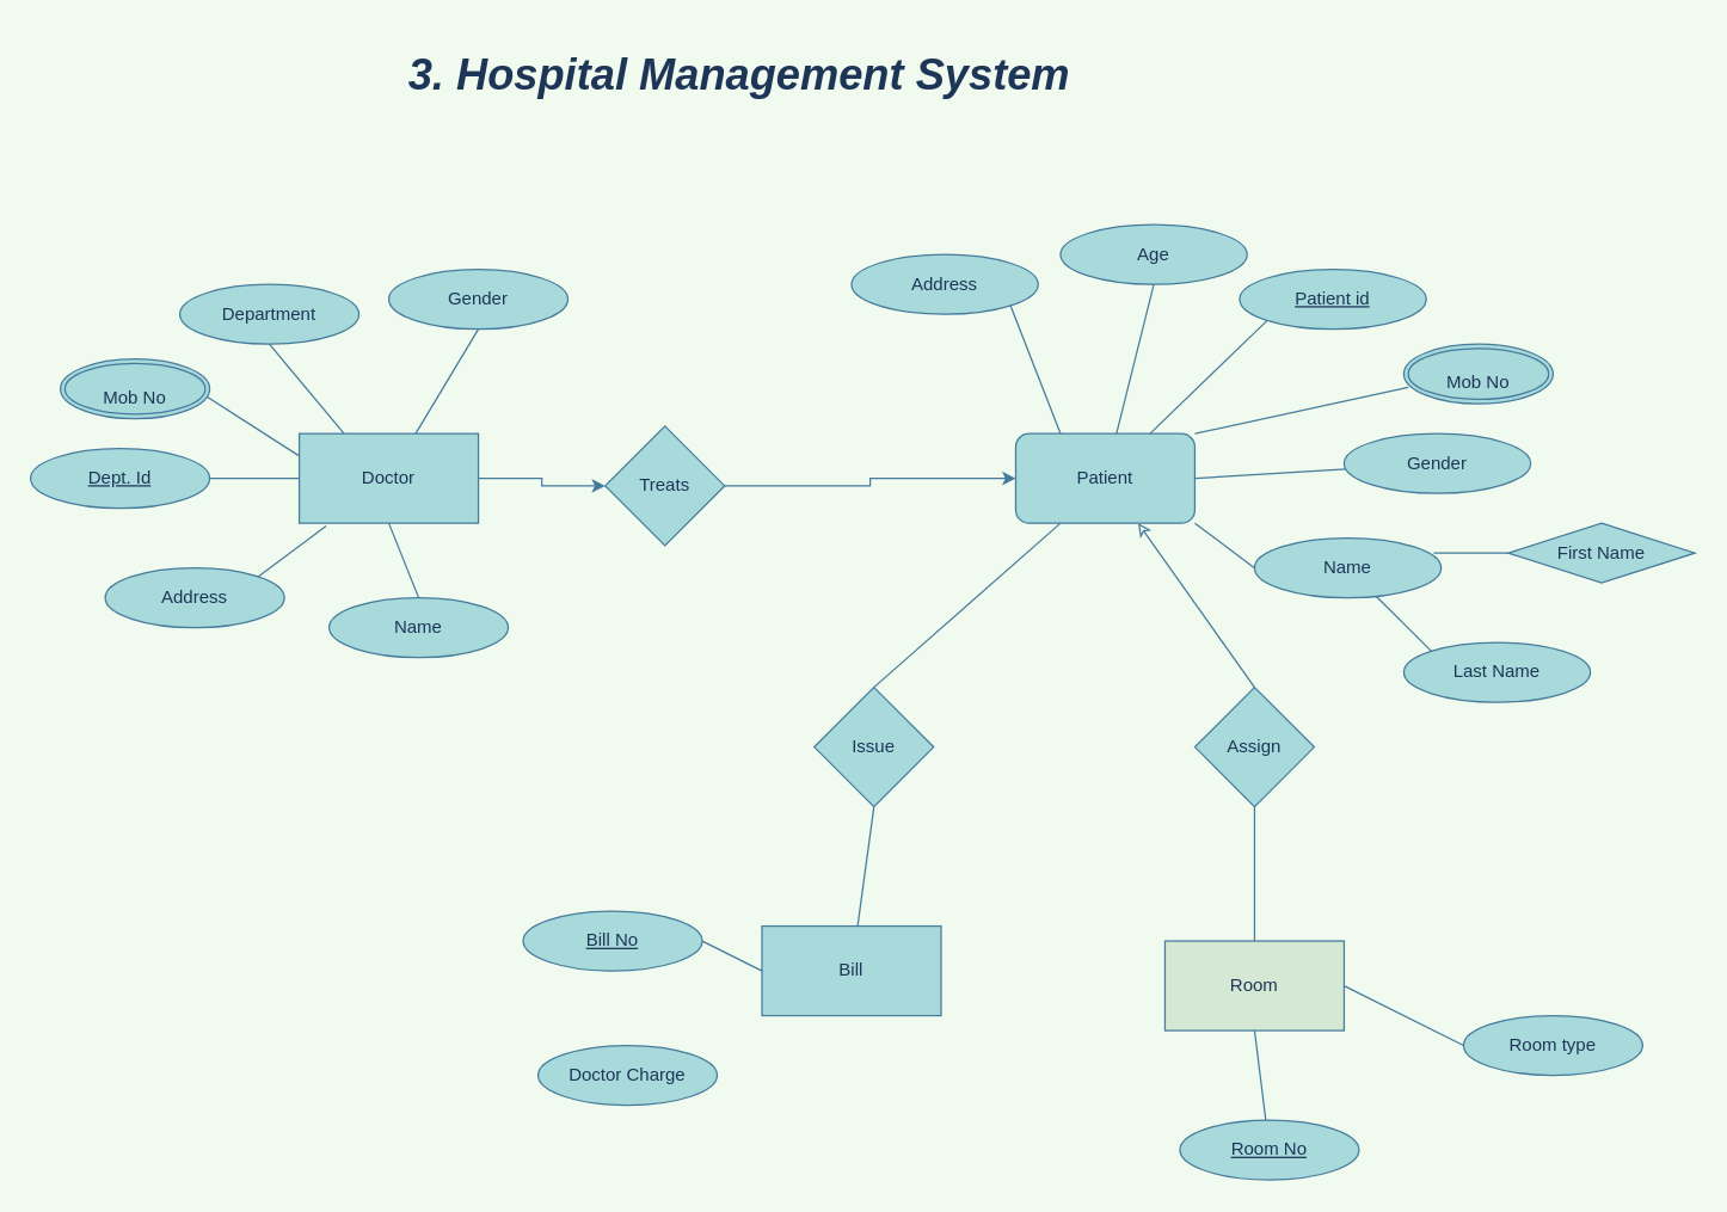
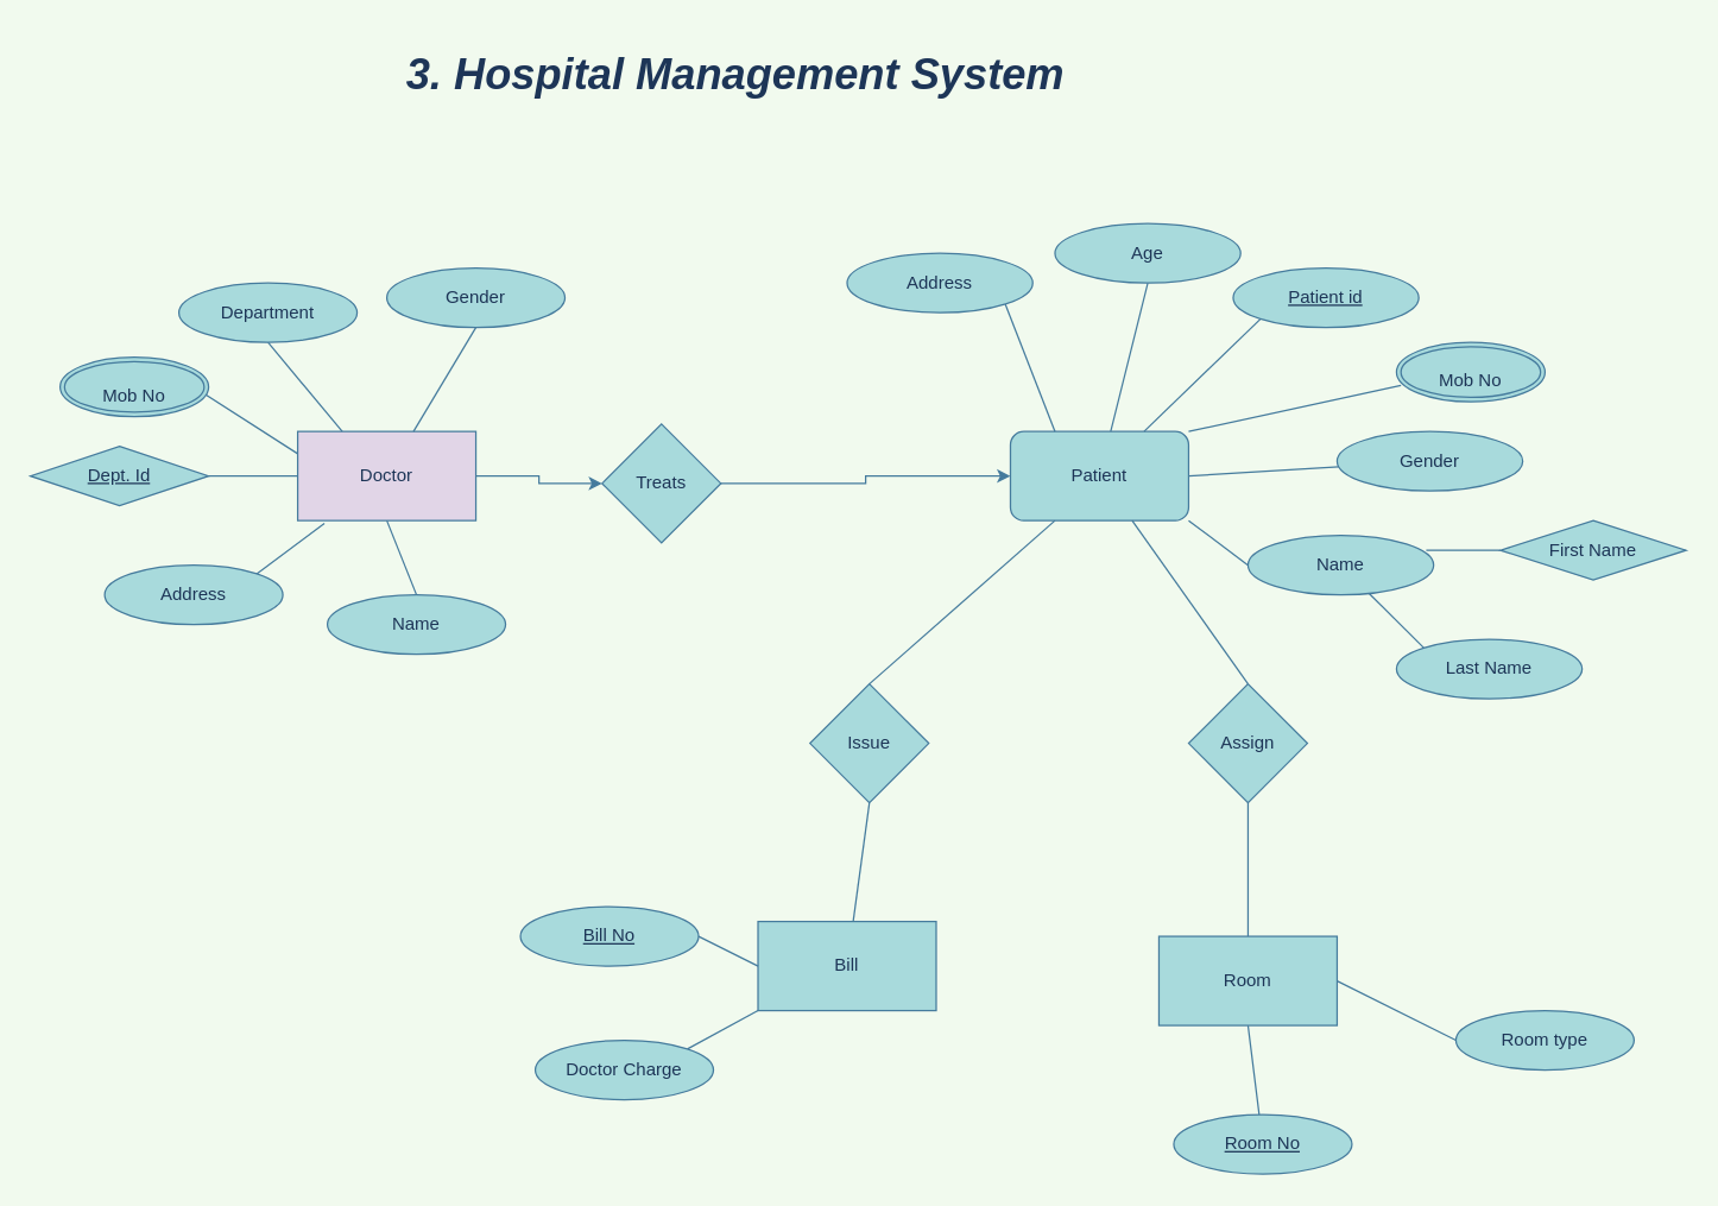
  <mxCell id="0" />
  <mxCell id="1" parent="0" />
  <mxCell id="2" style="edgeStyle=orthogonalEdgeStyle;rounded=0;orthogonalLoop=1;jettySize=auto;html=1;exitX=1;exitY=0.5;exitDx=0;exitDy=0;entryX=0;entryY=0.5;entryDx=0;entryDy=0;labelBackgroundColor=#F1FAEE;strokeColor=#457B9D;fontColor=#1D3557;" edge="1" parent="1" source="5" target="7"><mxGeometry relative="1" as="geometry" /></mxCell>
  <mxCell id="3" style="rounded=0;orthogonalLoop=1;jettySize=auto;html=1;exitX=0.25;exitY=0;exitDx=0;exitDy=0;endArrow=none;endFill=0;entryX=0.5;entryY=1;entryDx=0;entryDy=0;labelBackgroundColor=#F1FAEE;strokeColor=#457B9D;fontColor=#1D3557;" edge="1" parent="1" source="5" target="10"><mxGeometry relative="1" as="geometry"><mxPoint x="180" y="240" as="targetPoint" /></mxGeometry></mxCell>
  <mxCell id="4" style="edgeStyle=none;rounded=1;sketch=0;orthogonalLoop=1;jettySize=auto;html=1;exitX=0;exitY=0.25;exitDx=0;exitDy=0;endArrow=none;endFill=0;strokeColor=#457B9D;fillColor=#A8DADC;fontSize=29;fontColor=#1D3557;" edge="1" parent="1" source="5"><mxGeometry relative="1" as="geometry"><mxPoint x="130" y="260" as="targetPoint" /></mxGeometry></mxCell>
- <mxCell id="5" value="Doctor" style="rounded=0;whiteSpace=wrap;html=1;fillColor=#A8DADC;strokeColor=#457B9D;fontColor=#1D3557;" vertex="1" parent="1"><mxGeometry x="200" y="290" width="120" height="60" as="geometry" /></mxCell>
+ <mxCell id="5" value="Doctor" style="rounded=0;whiteSpace=wrap;html=1;fillColor=#e1d5e7;strokeColor=#457B9D;fontColor=#1D3557;" vertex="1" parent="1"><mxGeometry x="200" y="290" width="120" height="60" as="geometry" /></mxCell>
  <mxCell id="6" style="edgeStyle=orthogonalEdgeStyle;rounded=0;orthogonalLoop=1;jettySize=auto;html=1;exitX=1;exitY=0.5;exitDx=0;exitDy=0;labelBackgroundColor=#F1FAEE;strokeColor=#457B9D;fontColor=#1D3557;" edge="1" parent="1" source="7" target="9"><mxGeometry relative="1" as="geometry" /></mxCell>
  <mxCell id="7" value="Treats" style="rhombus;whiteSpace=wrap;html=1;fillColor=#A8DADC;strokeColor=#457B9D;fontColor=#1D3557;" vertex="1" parent="1"><mxGeometry x="405" y="285" width="80" height="80" as="geometry" /></mxCell>
  <mxCell id="8" style="rounded=1;sketch=0;orthogonalLoop=1;jettySize=auto;html=1;exitX=1;exitY=0;exitDx=0;exitDy=0;strokeColor=#457B9D;fillColor=#A8DADC;fontSize=29;fontColor=#1D3557;entryX=0.03;entryY=0.725;entryDx=0;entryDy=0;entryPerimeter=0;endArrow=none;endFill=0;" edge="1" parent="1" source="9" target="50"><mxGeometry relative="1" as="geometry"><mxPoint x="850" y="270" as="targetPoint" /></mxGeometry></mxCell>
  <mxCell id="9" value="Patient" style="whiteSpace=wrap;html=1;fillColor=#A8DADC;strokeColor=#457B9D;fontColor=#1D3557;rounded=1;" vertex="1" parent="1"><mxGeometry x="680" y="290" width="120" height="60" as="geometry" /></mxCell>
  <mxCell id="10" value="Department" style="ellipse;whiteSpace=wrap;html=1;fillColor=#A8DADC;strokeColor=#457B9D;fontColor=#1D3557;" vertex="1" parent="1"><mxGeometry x="120" y="190" width="120" height="40" as="geometry" /></mxCell>
  <mxCell id="11" style="edgeStyle=none;rounded=0;orthogonalLoop=1;jettySize=auto;html=1;exitX=1;exitY=0.5;exitDx=0;exitDy=0;entryX=0;entryY=0.5;entryDx=0;entryDy=0;endArrow=none;endFill=0;labelBackgroundColor=#F1FAEE;strokeColor=#457B9D;fontColor=#1D3557;" edge="1" parent="1" source="12" target="5"><mxGeometry relative="1" as="geometry" /></mxCell>
- <mxCell id="12" value="&lt;u&gt;Dept. Id&lt;/u&gt;" style="ellipse;whiteSpace=wrap;html=1;fillColor=#A8DADC;strokeColor=#457B9D;fontColor=#1D3557;" vertex="1" parent="1"><mxGeometry x="20" y="300" width="120" height="40" as="geometry" /></mxCell>
+ <mxCell id="12" value="&lt;u&gt;Dept. Id&lt;/u&gt;" style="rhombus;whiteSpace=wrap;html=1;fillColor=#A8DADC;strokeColor=#457B9D;fontColor=#1D3557;" vertex="1" parent="1"><mxGeometry x="20" y="300" width="120" height="40" as="geometry" /></mxCell>
  <mxCell id="13" style="edgeStyle=none;rounded=0;orthogonalLoop=1;jettySize=auto;html=1;exitX=0.5;exitY=1;exitDx=0;exitDy=0;endArrow=none;endFill=0;labelBackgroundColor=#F1FAEE;strokeColor=#457B9D;fontColor=#1D3557;" edge="1" parent="1" source="14" target="5"><mxGeometry relative="1" as="geometry" /></mxCell>
  <mxCell id="14" value="Gender" style="ellipse;whiteSpace=wrap;html=1;fillColor=#A8DADC;strokeColor=#457B9D;fontColor=#1D3557;" vertex="1" parent="1"><mxGeometry x="260" y="180" width="120" height="40" as="geometry" /></mxCell>
  <mxCell id="15" style="edgeStyle=none;rounded=0;orthogonalLoop=1;jettySize=auto;html=1;exitX=1;exitY=0;exitDx=0;exitDy=0;entryX=0.15;entryY=1.033;entryDx=0;entryDy=0;entryPerimeter=0;endArrow=none;endFill=0;labelBackgroundColor=#F1FAEE;strokeColor=#457B9D;fontColor=#1D3557;" edge="1" parent="1" source="16" target="5"><mxGeometry relative="1" as="geometry" /></mxCell>
  <mxCell id="16" value="Address" style="ellipse;whiteSpace=wrap;html=1;fillColor=#A8DADC;strokeColor=#457B9D;fontColor=#1D3557;" vertex="1" parent="1"><mxGeometry x="70" y="380" width="120" height="40" as="geometry" /></mxCell>
  <mxCell id="17" style="edgeStyle=none;rounded=0;orthogonalLoop=1;jettySize=auto;html=1;exitX=0.5;exitY=0;exitDx=0;exitDy=0;entryX=0.5;entryY=1;entryDx=0;entryDy=0;endArrow=none;endFill=0;labelBackgroundColor=#F1FAEE;strokeColor=#457B9D;fontColor=#1D3557;" edge="1" parent="1" source="18" target="5"><mxGeometry relative="1" as="geometry" /></mxCell>
  <mxCell id="18" value="Name" style="ellipse;whiteSpace=wrap;html=1;fillColor=#A8DADC;strokeColor=#457B9D;fontColor=#1D3557;" vertex="1" parent="1"><mxGeometry x="220" y="400" width="120" height="40" as="geometry" /></mxCell>
  <mxCell id="19" style="edgeStyle=none;rounded=0;orthogonalLoop=1;jettySize=auto;html=1;exitX=1;exitY=1;exitDx=0;exitDy=0;entryX=0.25;entryY=0;entryDx=0;entryDy=0;endArrow=none;endFill=0;labelBackgroundColor=#F1FAEE;strokeColor=#457B9D;fontColor=#1D3557;" edge="1" parent="1" source="20" target="9"><mxGeometry relative="1" as="geometry" /></mxCell>
  <mxCell id="20" value="Address" style="ellipse;whiteSpace=wrap;html=1;fillColor=#A8DADC;strokeColor=#457B9D;fontColor=#1D3557;" vertex="1" parent="1"><mxGeometry x="570" y="170" width="125" height="40" as="geometry" /></mxCell>
  <mxCell id="21" style="edgeStyle=none;rounded=0;orthogonalLoop=1;jettySize=auto;html=1;exitX=0.5;exitY=1;exitDx=0;exitDy=0;endArrow=none;endFill=0;labelBackgroundColor=#F1FAEE;strokeColor=#457B9D;fontColor=#1D3557;" edge="1" parent="1" source="22" target="9"><mxGeometry relative="1" as="geometry" /></mxCell>
  <mxCell id="22" value="Age" style="ellipse;whiteSpace=wrap;html=1;fillColor=#A8DADC;strokeColor=#457B9D;fontColor=#1D3557;" vertex="1" parent="1"><mxGeometry x="710" y="150" width="125" height="40" as="geometry" /></mxCell>
  <mxCell id="23" style="edgeStyle=none;rounded=0;orthogonalLoop=1;jettySize=auto;html=1;exitX=0;exitY=1;exitDx=0;exitDy=0;entryX=0.75;entryY=0;entryDx=0;entryDy=0;endArrow=none;endFill=0;labelBackgroundColor=#F1FAEE;strokeColor=#457B9D;fontColor=#1D3557;" edge="1" parent="1" source="24" target="9"><mxGeometry relative="1" as="geometry" /></mxCell>
  <mxCell id="24" value="&lt;u&gt;Patient id&lt;/u&gt;" style="ellipse;whiteSpace=wrap;html=1;fillColor=#A8DADC;strokeColor=#457B9D;fontColor=#1D3557;" vertex="1" parent="1"><mxGeometry x="830" y="180" width="125" height="40" as="geometry" /></mxCell>
  <mxCell id="25" style="edgeStyle=none;rounded=0;orthogonalLoop=1;jettySize=auto;html=1;entryX=1;entryY=0.5;entryDx=0;entryDy=0;endArrow=none;endFill=0;labelBackgroundColor=#F1FAEE;strokeColor=#457B9D;fontColor=#1D3557;" edge="1" parent="1" source="26" target="9"><mxGeometry relative="1" as="geometry" /></mxCell>
  <mxCell id="26" value="Gender" style="ellipse;whiteSpace=wrap;html=1;fillColor=#A8DADC;strokeColor=#457B9D;fontColor=#1D3557;" vertex="1" parent="1"><mxGeometry x="900" y="290" width="125" height="40" as="geometry" /></mxCell>
  <mxCell id="27" style="edgeStyle=none;rounded=0;orthogonalLoop=1;jettySize=auto;html=1;exitX=0;exitY=0.5;exitDx=0;exitDy=0;entryX=1;entryY=1;entryDx=0;entryDy=0;endArrow=none;endFill=0;labelBackgroundColor=#F1FAEE;strokeColor=#457B9D;fontColor=#1D3557;" edge="1" parent="1" source="28" target="9"><mxGeometry relative="1" as="geometry" /></mxCell>
  <mxCell id="28" value="Name" style="ellipse;whiteSpace=wrap;html=1;fillColor=#A8DADC;strokeColor=#457B9D;fontColor=#1D3557;" vertex="1" parent="1"><mxGeometry x="840" y="360" width="125" height="40" as="geometry" /></mxCell>
  <mxCell id="29" style="edgeStyle=none;rounded=0;orthogonalLoop=1;jettySize=auto;html=1;exitX=0.5;exitY=0;exitDx=0;exitDy=0;entryX=0.25;entryY=1;entryDx=0;entryDy=0;endArrow=none;endFill=0;labelBackgroundColor=#F1FAEE;strokeColor=#457B9D;fontColor=#1D3557;" edge="1" parent="1" source="31" target="9"><mxGeometry relative="1" as="geometry" /></mxCell>
  <mxCell id="30" style="edgeStyle=none;rounded=0;orthogonalLoop=1;jettySize=auto;html=1;endArrow=none;endFill=0;exitX=0.5;exitY=1;exitDx=0;exitDy=0;labelBackgroundColor=#F1FAEE;strokeColor=#457B9D;fontColor=#1D3557;" edge="1" parent="1" source="31" target="35"><mxGeometry relative="1" as="geometry" /></mxCell>
  <mxCell id="31" value="Issue" style="rhombus;whiteSpace=wrap;html=1;fillColor=#A8DADC;strokeColor=#457B9D;fontColor=#1D3557;" vertex="1" parent="1"><mxGeometry x="545" y="460" width="80" height="80" as="geometry" /></mxCell>
- <mxCell id="32" style="edgeStyle=none;rounded=0;orthogonalLoop=1;jettySize=auto;html=1;exitX=0.5;exitY=0;exitDx=0;exitDy=0;entryX=0.683;entryY=1;entryDx=0;entryDy=0;entryPerimeter=0;endArrow=classic;endFill=0;labelBackgroundColor=#F1FAEE;strokeColor=#457B9D;fontColor=#1D3557;" edge="1" parent="1" source="34" target="9"><mxGeometry relative="1" as="geometry" /></mxCell>
+ <mxCell id="32" style="edgeStyle=none;rounded=0;orthogonalLoop=1;jettySize=auto;html=1;exitX=0.5;exitY=0;exitDx=0;exitDy=0;entryX=0.683;entryY=1;entryDx=0;entryDy=0;entryPerimeter=0;endArrow=none;endFill=0;labelBackgroundColor=#F1FAEE;strokeColor=#457B9D;fontColor=#1D3557;" edge="1" parent="1" source="34" target="9"><mxGeometry relative="1" as="geometry" /></mxCell>
  <mxCell id="33" style="edgeStyle=none;rounded=0;orthogonalLoop=1;jettySize=auto;html=1;exitX=0.5;exitY=1;exitDx=0;exitDy=0;endArrow=none;endFill=0;labelBackgroundColor=#F1FAEE;strokeColor=#457B9D;fontColor=#1D3557;" edge="1" parent="1" source="34" target="38"><mxGeometry relative="1" as="geometry" /></mxCell>
  <mxCell id="34" value="Assign" style="rhombus;whiteSpace=wrap;html=1;fillColor=#A8DADC;strokeColor=#457B9D;fontColor=#1D3557;" vertex="1" parent="1"><mxGeometry x="800" y="460" width="80" height="80" as="geometry" /></mxCell>
  <mxCell id="35" value="Bill" style="rounded=0;whiteSpace=wrap;html=1;fillColor=#A8DADC;strokeColor=#457B9D;fontColor=#1D3557;" vertex="1" parent="1"><mxGeometry x="510" y="620" width="120" height="60" as="geometry" /></mxCell>
  <mxCell id="36" style="edgeStyle=none;rounded=0;orthogonalLoop=1;jettySize=auto;html=1;exitX=0.5;exitY=1;exitDx=0;exitDy=0;endArrow=none;endFill=0;labelBackgroundColor=#F1FAEE;strokeColor=#457B9D;fontColor=#1D3557;" edge="1" parent="1" source="38" target="44"><mxGeometry relative="1" as="geometry" /></mxCell>
  <mxCell id="37" style="edgeStyle=none;rounded=0;orthogonalLoop=1;jettySize=auto;html=1;exitX=1;exitY=0.5;exitDx=0;exitDy=0;entryX=0;entryY=0.5;entryDx=0;entryDy=0;endArrow=none;endFill=0;labelBackgroundColor=#F1FAEE;strokeColor=#457B9D;fontColor=#1D3557;" edge="1" parent="1" source="38" target="43"><mxGeometry relative="1" as="geometry" /></mxCell>
- <mxCell id="38" value="Room" style="rounded=0;whiteSpace=wrap;html=1;fillColor=#d5e8d4;strokeColor=#457B9D;fontColor=#1D3557;" vertex="1" parent="1"><mxGeometry x="780" y="630" width="120" height="60" as="geometry" /></mxCell>
+ <mxCell id="38" value="Room" style="rounded=0;whiteSpace=wrap;html=1;fillColor=#A8DADC;strokeColor=#457B9D;fontColor=#1D3557;" vertex="1" parent="1"><mxGeometry x="780" y="630" width="120" height="60" as="geometry" /></mxCell>
  <mxCell id="39" style="edgeStyle=none;rounded=0;orthogonalLoop=1;jettySize=auto;html=1;exitX=1;exitY=0.5;exitDx=0;exitDy=0;entryX=0;entryY=0.5;entryDx=0;entryDy=0;endArrow=none;endFill=0;labelBackgroundColor=#F1FAEE;strokeColor=#457B9D;fontColor=#1D3557;" edge="1" parent="1" source="40" target="35"><mxGeometry relative="1" as="geometry" /></mxCell>
  <mxCell id="40" value="&lt;u&gt;Bill No&lt;/u&gt;" style="ellipse;whiteSpace=wrap;html=1;fillColor=#A8DADC;strokeColor=#457B9D;fontColor=#1D3557;" vertex="1" parent="1"><mxGeometry x="350" y="610" width="120" height="40" as="geometry" /></mxCell>
+ <mxCell id="41" style="edgeStyle=none;rounded=0;orthogonalLoop=1;jettySize=auto;html=1;exitX=1;exitY=0;exitDx=0;exitDy=0;entryX=0;entryY=1;entryDx=0;entryDy=0;endArrow=none;endFill=0;labelBackgroundColor=#F1FAEE;strokeColor=#457B9D;fontColor=#1D3557;" edge="1" parent="1" source="42" target="35"><mxGeometry relative="1" as="geometry" /></mxCell>
  <mxCell id="42" value="Doctor Charge" style="ellipse;whiteSpace=wrap;html=1;fillColor=#A8DADC;strokeColor=#457B9D;fontColor=#1D3557;" vertex="1" parent="1"><mxGeometry x="360" y="700" width="120" height="40" as="geometry" /></mxCell>
  <mxCell id="43" value="Room type" style="ellipse;whiteSpace=wrap;html=1;fillColor=#A8DADC;strokeColor=#457B9D;fontColor=#1D3557;" vertex="1" parent="1"><mxGeometry x="980" y="680" width="120" height="40" as="geometry" /></mxCell>
  <mxCell id="44" value="&lt;u&gt;Room No&lt;/u&gt;" style="ellipse;whiteSpace=wrap;html=1;fillColor=#A8DADC;strokeColor=#457B9D;fontColor=#1D3557;" vertex="1" parent="1"><mxGeometry x="790" y="750" width="120" height="40" as="geometry" /></mxCell>
  <mxCell id="45" style="edgeStyle=none;rounded=0;orthogonalLoop=1;jettySize=auto;html=1;entryX=0.96;entryY=0.25;entryDx=0;entryDy=0;entryPerimeter=0;endArrow=none;endFill=0;labelBackgroundColor=#F1FAEE;strokeColor=#457B9D;fontColor=#1D3557;" edge="1" parent="1" source="46" target="28"><mxGeometry relative="1" as="geometry" /></mxCell>
  <mxCell id="46" value="First Name" style="rhombus;whiteSpace=wrap;html=1;fillColor=#A8DADC;strokeColor=#457B9D;fontColor=#1D3557;" vertex="1" parent="1"><mxGeometry x="1010" y="350" width="125" height="40" as="geometry" /></mxCell>
  <mxCell id="47" style="edgeStyle=none;rounded=0;orthogonalLoop=1;jettySize=auto;html=1;exitX=0;exitY=0;exitDx=0;exitDy=0;endArrow=none;endFill=0;labelBackgroundColor=#F1FAEE;strokeColor=#457B9D;fontColor=#1D3557;" edge="1" parent="1" source="48" target="28"><mxGeometry relative="1" as="geometry" /></mxCell>
  <mxCell id="48" value="Last Name" style="ellipse;whiteSpace=wrap;html=1;fillColor=#A8DADC;strokeColor=#457B9D;fontColor=#1D3557;" vertex="1" parent="1"><mxGeometry x="940" y="430" width="125" height="40" as="geometry" /></mxCell>
  <mxCell id="49" value="&lt;b&gt;&lt;i&gt;3. Hospital Management System&lt;/i&gt;&lt;/b&gt;" style="text;html=1;strokeColor=none;fillColor=none;align=center;verticalAlign=middle;whiteSpace=wrap;rounded=0;sketch=0;fontColor=#1D3557;fontSize=29;" vertex="1" parent="1"><mxGeometry x="250" y="20" width="490" height="60" as="geometry" /></mxCell>
  <mxCell id="50" value="&lt;font style=&quot;font-size: 12px&quot;&gt;Mob No&lt;/font&gt;" style="ellipse;shape=doubleEllipse;margin=3;whiteSpace=wrap;html=1;align=center;rounded=0;sketch=0;strokeColor=#457B9D;fillColor=#A8DADC;fontSize=29;fontColor=#1D3557;" vertex="1" parent="1"><mxGeometry x="940" y="230" width="100" height="40" as="geometry" /></mxCell>
  <mxCell id="51" value="&lt;font style=&quot;font-size: 12px&quot;&gt;Mob No&lt;/font&gt;" style="ellipse;shape=doubleEllipse;margin=3;whiteSpace=wrap;html=1;align=center;rounded=0;sketch=0;strokeColor=#457B9D;fillColor=#A8DADC;fontSize=29;fontColor=#1D3557;" vertex="1" parent="1"><mxGeometry x="40" y="240" width="100" height="40" as="geometry" /></mxCell>
